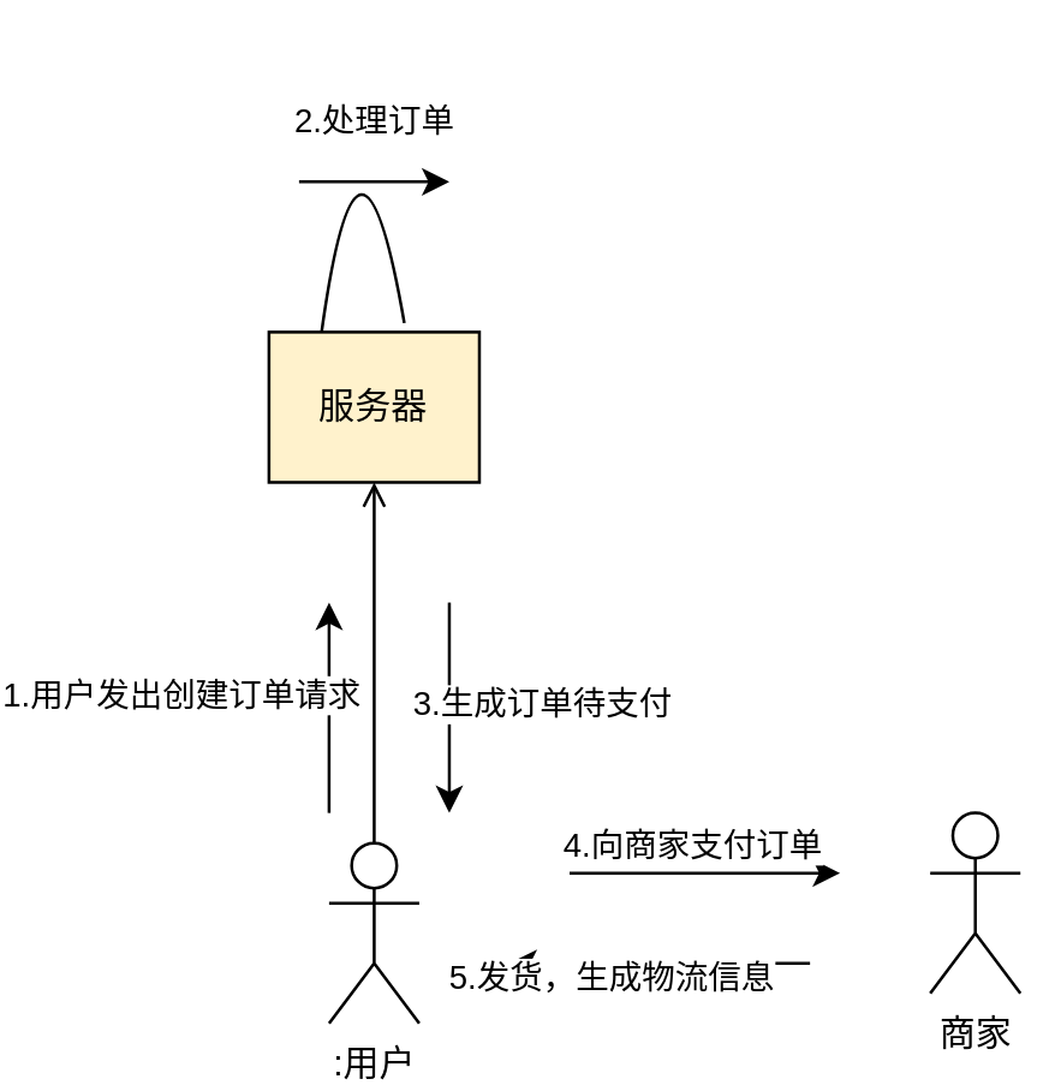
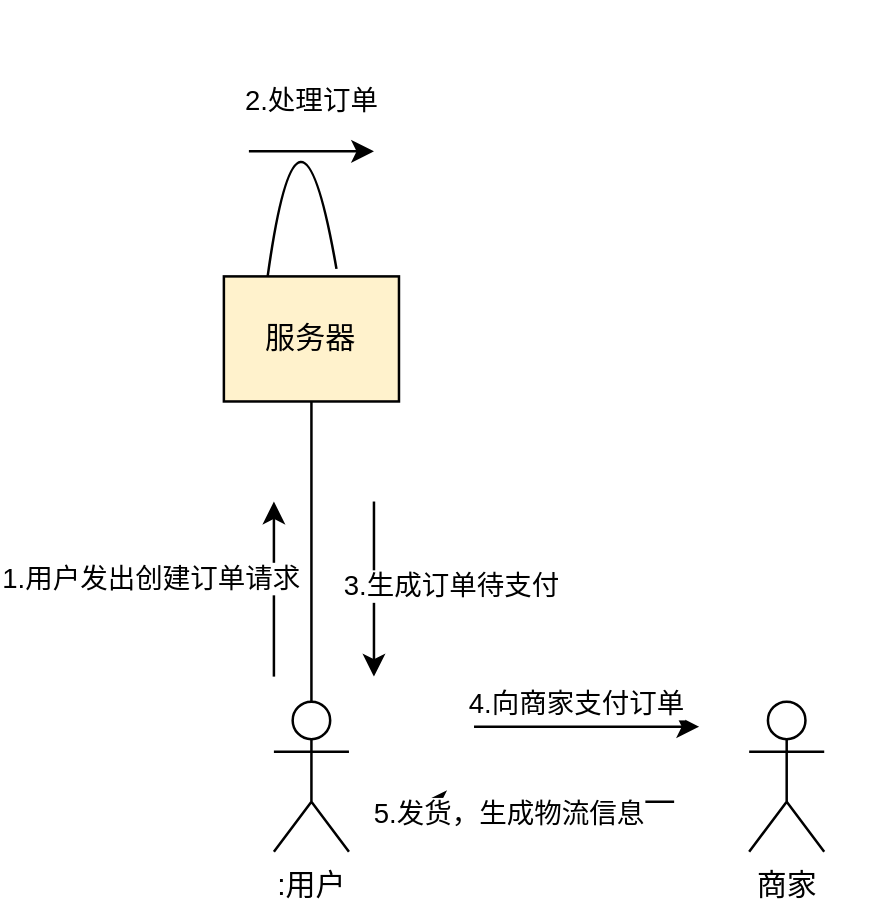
  <mxCell id="0" />
  <mxCell id="1" parent="0" />
  <mxCell id="2" value=":用户" style="shape=umlActor;verticalLabelPosition=bottom;verticalAlign=top;html=1;outlineConnect=0;" vertex="1" parent="1"><mxGeometry x="40" y="280" width="30" height="60" as="geometry" /></mxCell>
  <mxCell id="3" value="服务器" style="rounded=0;whiteSpace=wrap;html=1;fillColor=#fff2cc;" vertex="1" parent="1"><mxGeometry x="20" y="110" width="70" height="50" as="geometry" /></mxCell>
- <mxCell id="4" value="" style="endArrow=open;html=1;rounded=0;entryX=0.5;entryY=1;entryDx=0;entryDy=0;exitX=0.5;exitY=0;exitDx=0;exitDy=0;exitPerimeter=0;" edge="1" parent="1" source="2" target="3"><mxGeometry width="50" height="50" relative="1" as="geometry"><mxPoint x="30" y="330" as="sourcePoint" /><mxPoint x="80" y="280" as="targetPoint" /></mxGeometry></mxCell>
+ <mxCell id="4" value="" style="endArrow=none;html=1;rounded=0;entryX=0.5;entryY=1;entryDx=0;entryDy=0;exitX=0.5;exitY=0;exitDx=0;exitDy=0;exitPerimeter=0;" edge="1" parent="1" source="2" target="3"><mxGeometry width="50" height="50" relative="1" as="geometry"><mxPoint x="30" y="330" as="sourcePoint" /><mxPoint x="80" y="280" as="targetPoint" /></mxGeometry></mxCell>
  <mxCell id="5" value="" style="endArrow=classic;html=1;rounded=0;" edge="1" parent="1"><mxGeometry width="50" height="50" relative="1" as="geometry"><mxPoint x="40" y="270" as="sourcePoint" /><mxPoint x="40" y="200" as="targetPoint" /></mxGeometry></mxCell>
  <mxCell id="6" value="1.用户发出创建订单请求" style="edgeLabel;html=1;align=center;verticalAlign=middle;resizable=0;points=[];" vertex="1" connectable="0" parent="5"><mxGeometry x="-0.371" y="1" relative="1" as="geometry"><mxPoint x="-49" y="-18" as="offset" /></mxGeometry></mxCell>
  <mxCell id="7" value="" style="endArrow=classic;html=1;rounded=0;" edge="1" parent="1"><mxGeometry width="50" height="50" relative="1" as="geometry"><mxPoint x="80" y="200" as="sourcePoint" /><mxPoint x="80" y="270" as="targetPoint" /></mxGeometry></mxCell>
  <mxCell id="8" value="3.生成订单待支付" style="edgeLabel;html=1;align=center;verticalAlign=middle;resizable=0;points=[];" vertex="1" connectable="0" parent="7"><mxGeometry x="-0.057" y="1" relative="1" as="geometry"><mxPoint x="29" as="offset" /></mxGeometry></mxCell>
  <mxCell id="9" value="" style="endArrow=none;html=1;rounded=0;entryX=0.25;entryY=0;entryDx=0;entryDy=0;exitX=0.643;exitY=-0.06;exitDx=0;exitDy=0;exitPerimeter=0;edgeStyle=orthogonalEdgeStyle;curved=1;" edge="1" parent="1" source="3" target="3"><mxGeometry width="50" height="50" relative="1" as="geometry"><mxPoint x="55" y="40" as="sourcePoint" /><mxPoint x="80" y="280" as="targetPoint" /><Array as="points"><mxPoint x="50" y="20" /></Array></mxGeometry></mxCell>
  <mxCell id="10" value="2.处理订单" style="edgeLabel;html=1;align=center;verticalAlign=middle;resizable=0;points=[];" vertex="1" connectable="0" parent="9"><mxGeometry x="-0.705" y="1" relative="1" as="geometry"><mxPoint x="-5" y="-42" as="offset" /></mxGeometry></mxCell>
  <mxCell id="11" value="" style="endArrow=classic;html=1;rounded=0;" edge="1" parent="1"><mxGeometry width="50" height="50" relative="1" as="geometry"><mxPoint x="30" y="60" as="sourcePoint" /><mxPoint x="80" y="60" as="targetPoint" /></mxGeometry></mxCell>
- <mxCell id="12" value="商家" style="shape=umlActor;verticalLabelPosition=bottom;verticalAlign=top;html=1;outlineConnect=0;" vertex="1" parent="1"><mxGeometry x="240" y="270" width="30" height="60" as="geometry" /></mxCell>
+ <mxCell id="12" value="商家" style="shape=umlActor;verticalLabelPosition=bottom;verticalAlign=top;html=1;outlineConnect=0;" vertex="1" parent="1"><mxGeometry x="230" y="280" width="30" height="60" as="geometry" /></mxCell>
  <mxCell id="13" value="" style="endArrow=classic;html=1;rounded=0;" edge="1" parent="1"><mxGeometry width="50" height="50" relative="1" as="geometry"><mxPoint x="120" y="290" as="sourcePoint" /><mxPoint x="210" y="290" as="targetPoint" /></mxGeometry></mxCell>
  <mxCell id="14" value="4.向商家支付订单" style="edgeLabel;html=1;align=center;verticalAlign=middle;resizable=0;points=[];" vertex="1" connectable="0" parent="13"><mxGeometry x="0.133" relative="1" as="geometry"><mxPoint x="-11" y="-10" as="offset" /></mxGeometry></mxCell>
  <mxCell id="15" value="" style="endArrow=classic;html=1;rounded=0;" edge="1" parent="1"><mxGeometry width="50" height="50" relative="1" as="geometry"><mxPoint x="200" y="320" as="sourcePoint" /><mxPoint x="100" y="320" as="targetPoint" /></mxGeometry></mxCell>
  <mxCell id="16" value="5.发货，生成物流信息" style="edgeLabel;html=1;align=center;verticalAlign=middle;resizable=0;points=[];" vertex="1" connectable="0" parent="15"><mxGeometry x="0.34" y="4" relative="1" as="geometry"><mxPoint as="offset" /></mxGeometry></mxCell>
